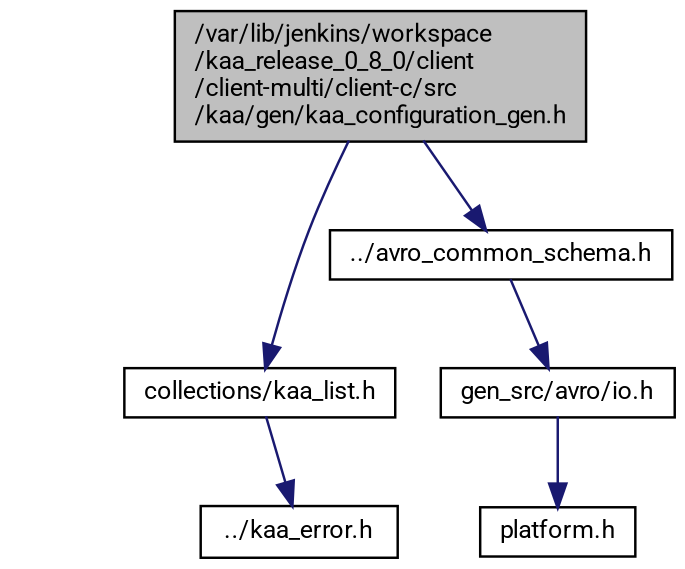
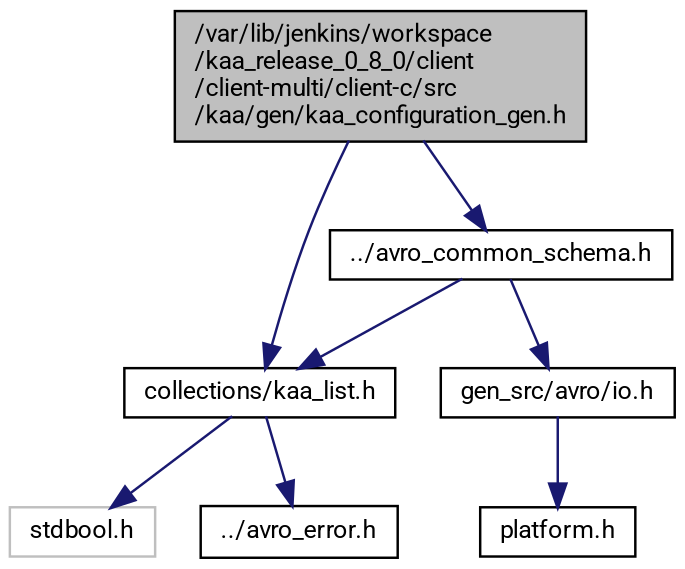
  digraph {
    fontname=Roboto
    node [color=black fontname=Roboto fontsize=10 shape=record]
    edge [color=midnightblue fontname=Roboto fontsize=10 labelfontname=FreeSans labelfontsize=10 style=solid]
    n1 [fillcolor=grey75 fontcolor=black height=0.2 label="/var/lib/jenkins/workspace\l/kaa_release_0_8_0/client\l/client-multi/client-c/src\l/kaa/gen/kaa_configuration_gen.h" style=filled width=0.4]
    n2 [height=0.2 label="../avro_common_schema.h" width=0.4]
    n3 [height=0.2 label="collections/kaa_list.h" width=0.4]
    n4 [height=0.2 label="gen_src/avro/io.h" width=0.4]
-   n6 [height=0.2 label="../kaa_error.h" width=0.4]
+   n5 [color=grey75 height=0.2 label="stdbool.h" width=0.4]
+   n6 [height=0.2 label="../avro_error.h" width=0.4]
    n7 [height=0.2 label="platform.h" width=0.4]
    n1 -> n2
    n1 -> n3
+   n2 -> n3
    n2 -> n4
+   n3 -> n5
    n3 -> n6
    n4 -> n7
  }
